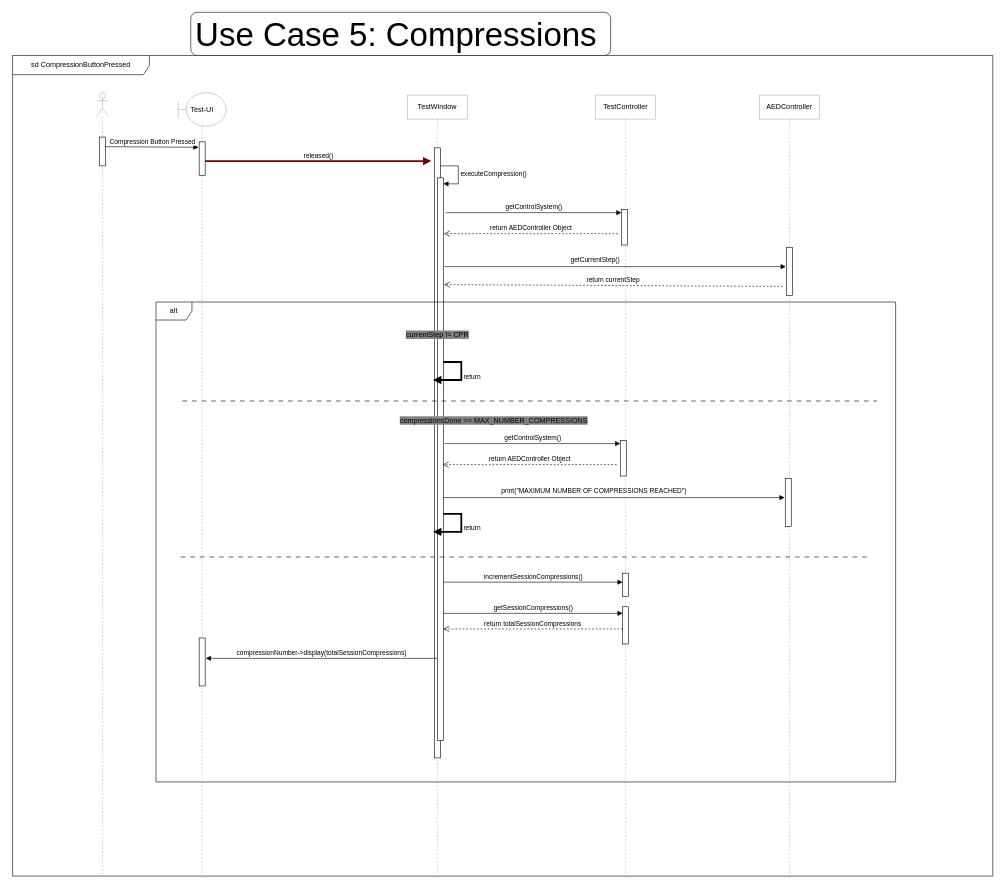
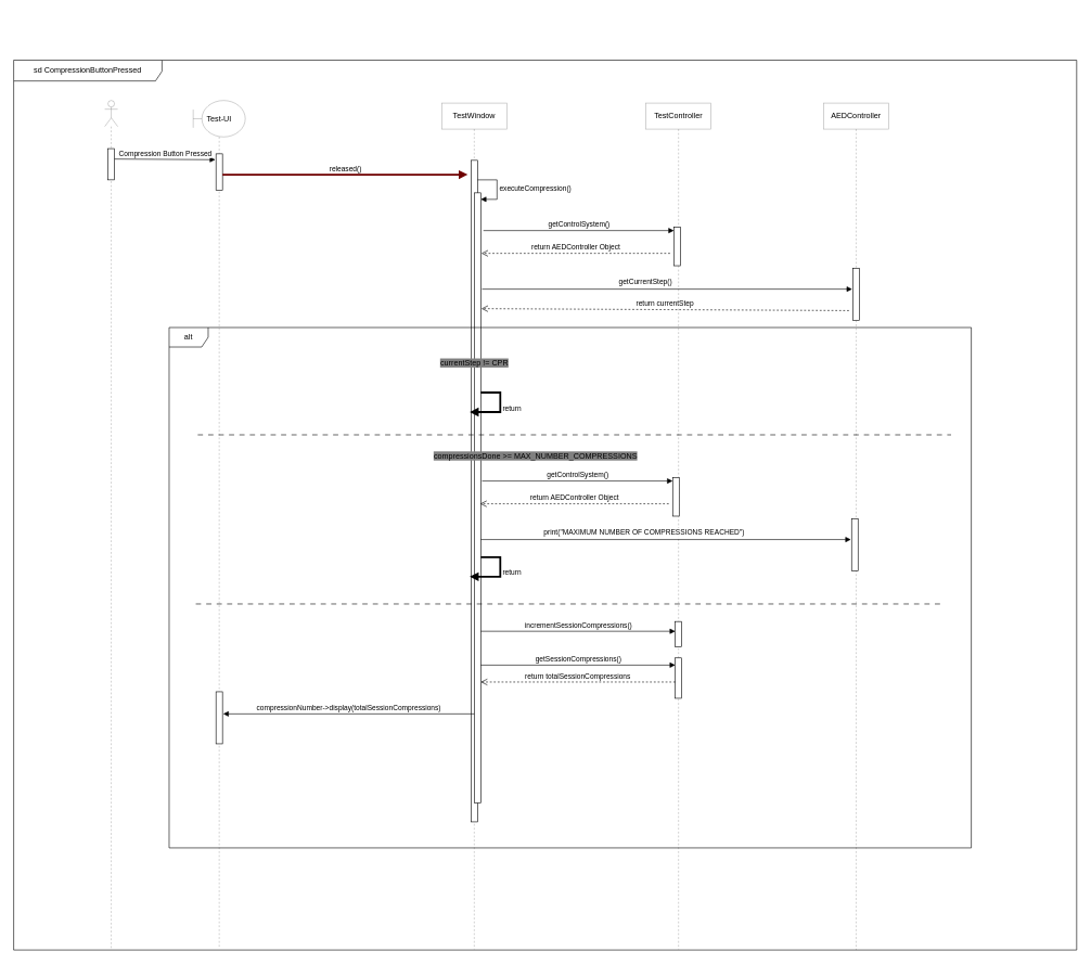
  <mxCell id="0" />
  <mxCell id="1" parent="0" />
  <mxCell id="2" value="" style="shape=umlLifeline;perimeter=lifelinePerimeter;whiteSpace=wrap;html=1;container=1;dropTarget=0;collapsible=0;recursiveResize=0;outlineConnect=0;portConstraint=eastwest;newEdgeStyle={&quot;curved&quot;:0,&quot;rounded&quot;:0};participant=umlActor;opacity=30;" vertex="1" parent="1"><mxGeometry x="160" y="154" width="20" height="1304" as="geometry" /></mxCell>
  <mxCell id="3" value="" style="html=1;points=[[0,0,0,0,5],[0,1,0,0,-5],[1,0,0,0,5],[1,1,0,0,-5]];perimeter=orthogonalPerimeter;outlineConnect=0;targetShapes=umlLifeline;portConstraint=eastwest;newEdgeStyle={&quot;curved&quot;:0,&quot;rounded&quot;:0};" vertex="1" parent="2"><mxGeometry x="5" y="74" width="10" height="48" as="geometry" /></mxCell>
  <mxCell id="4" value="TestWindow" style="shape=umlLifeline;perimeter=lifelinePerimeter;whiteSpace=wrap;html=1;container=1;dropTarget=0;collapsible=0;recursiveResize=0;outlineConnect=0;portConstraint=eastwest;newEdgeStyle={&quot;curved&quot;:0,&quot;rounded&quot;:0};opacity=30;" vertex="1" parent="1"><mxGeometry x="678" y="158" width="100" height="1301" as="geometry" /></mxCell>
  <mxCell id="5" value="" style="html=1;points=[[0,0,0,0,5],[0,1,0,0,-5],[1,0,0,0,5],[1,1,0,0,-5]];perimeter=orthogonalPerimeter;outlineConnect=0;targetShapes=umlLifeline;portConstraint=eastwest;newEdgeStyle={&quot;curved&quot;:0,&quot;rounded&quot;:0};" vertex="1" parent="4"><mxGeometry x="45" y="88" width="10" height="1017" as="geometry" /></mxCell>
  <mxCell id="6" value="" style="html=1;points=[[0,0,0,0,5],[0,1,0,0,-5],[1,0,0,0,5],[1,1,0,0,-5]];perimeter=orthogonalPerimeter;outlineConnect=0;targetShapes=umlLifeline;portConstraint=eastwest;newEdgeStyle={&quot;curved&quot;:0,&quot;rounded&quot;:0};" vertex="1" parent="4"><mxGeometry x="50" y="138" width="10" height="938" as="geometry" /></mxCell>
  <mxCell id="7" value="executeCompression()" style="html=1;align=left;spacingLeft=2;endArrow=block;rounded=0;edgeStyle=orthogonalEdgeStyle;curved=0;rounded=0;" edge="1" parent="4" target="6"><mxGeometry relative="1" as="geometry"><mxPoint x="55" y="118" as="sourcePoint" /><Array as="points"><mxPoint x="85" y="148" /></Array></mxGeometry></mxCell>
  <mxCell id="8" value="Test-UI" style="shape=umlLifeline;perimeter=lifelinePerimeter;whiteSpace=wrap;html=1;container=1;dropTarget=0;collapsible=0;recursiveResize=0;outlineConnect=0;portConstraint=eastwest;newEdgeStyle={&quot;curved&quot;:0,&quot;rounded&quot;:0};participant=umlBoundary;size=56;opacity=30;" vertex="1" parent="1"><mxGeometry x="296" y="154" width="80" height="1304" as="geometry" /></mxCell>
  <mxCell id="9" value="" style="html=1;points=[[0,0,0,0,5],[0,1,0,0,-5],[1,0,0,0,5],[1,1,0,0,-5]];perimeter=orthogonalPerimeter;outlineConnect=0;targetShapes=umlLifeline;portConstraint=eastwest;newEdgeStyle={&quot;curved&quot;:0,&quot;rounded&quot;:0};" vertex="1" parent="8"><mxGeometry x="35" y="82" width="10" height="56" as="geometry" /></mxCell>
  <mxCell id="10" value="" style="html=1;points=[[0,0,0,0,5],[0,1,0,0,-5],[1,0,0,0,5],[1,1,0,0,-5]];perimeter=orthogonalPerimeter;outlineConnect=0;targetShapes=umlLifeline;portConstraint=eastwest;newEdgeStyle={&quot;curved&quot;:0,&quot;rounded&quot;:0};" vertex="1" parent="8"><mxGeometry x="35" y="909" width="10" height="80" as="geometry" /></mxCell>
  <mxCell id="11" value="Compression Button Pressed" style="html=1;verticalAlign=bottom;endArrow=block;curved=0;rounded=0;" edge="1" parent="1"><mxGeometry width="80" relative="1" as="geometry"><mxPoint x="175" y="244" as="sourcePoint" /><mxPoint x="330" y="245" as="targetPoint" /></mxGeometry></mxCell>
  <mxCell id="12" value="released()" style="html=1;verticalAlign=bottom;endArrow=block;curved=0;rounded=0;fillColor=#a20025;strokeColor=#6F0000;strokeWidth=3;" edge="1" parent="1" source="9"><mxGeometry width="80" relative="1" as="geometry"><mxPoint x="545" y="265" as="sourcePoint" /><mxPoint x="718" y="268" as="targetPoint" /></mxGeometry></mxCell>
  <mxCell id="13" value="TestController" style="shape=umlLifeline;perimeter=lifelinePerimeter;whiteSpace=wrap;html=1;container=1;dropTarget=0;collapsible=0;recursiveResize=0;outlineConnect=0;portConstraint=eastwest;newEdgeStyle={&quot;curved&quot;:0,&quot;rounded&quot;:0};opacity=30;" vertex="1" parent="1"><mxGeometry x="992" y="158" width="100" height="1301" as="geometry" /></mxCell>
  <mxCell id="14" value="" style="html=1;points=[[0,0,0,0,5],[0,1,0,0,-5],[1,0,0,0,5],[1,1,0,0,-5]];perimeter=orthogonalPerimeter;outlineConnect=0;targetShapes=umlLifeline;portConstraint=eastwest;newEdgeStyle={&quot;curved&quot;:0,&quot;rounded&quot;:0};" vertex="1" parent="13"><mxGeometry x="43" y="191" width="10" height="59" as="geometry" /></mxCell>
  <mxCell id="15" value="AEDController" style="shape=umlLifeline;perimeter=lifelinePerimeter;whiteSpace=wrap;html=1;container=1;dropTarget=0;collapsible=0;recursiveResize=0;outlineConnect=0;portConstraint=eastwest;newEdgeStyle={&quot;curved&quot;:0,&quot;rounded&quot;:0};opacity=30;" vertex="1" parent="1"><mxGeometry x="1265" y="158" width="100" height="1302" as="geometry" /></mxCell>
  <mxCell id="16" value="" style="html=1;points=[[0,0,0,0,5],[0,1,0,0,-5],[1,0,0,0,5],[1,1,0,0,-5]];perimeter=orthogonalPerimeter;outlineConnect=0;targetShapes=umlLifeline;portConstraint=eastwest;newEdgeStyle={&quot;curved&quot;:0,&quot;rounded&quot;:0};" vertex="1" parent="15"><mxGeometry x="45" y="254" width="10" height="80" as="geometry" /></mxCell>
  <mxCell id="17" value="getControlSystem()" style="html=1;verticalAlign=bottom;endArrow=block;curved=0;rounded=0;entryX=0;entryY=0;entryDx=0;entryDy=5;" edge="1" parent="1" target="14"><mxGeometry relative="1" as="geometry"><mxPoint x="742" y="354" as="sourcePoint" /></mxGeometry></mxCell>
  <mxCell id="18" value="return AEDController Object" style="html=1;verticalAlign=bottom;endArrow=open;dashed=1;endSize=8;curved=0;rounded=0;" edge="1" parent="1"><mxGeometry relative="1" as="geometry"><mxPoint x="739" y="389" as="targetPoint" /><mxPoint x="1029" y="389" as="sourcePoint" /><Array as="points"><mxPoint x="976" y="389" /></Array></mxGeometry></mxCell>
  <mxCell id="19" value="getCurrentStep()" style="html=1;verticalAlign=bottom;endArrow=block;curved=0;rounded=0;" edge="1" parent="1"><mxGeometry x="-0.119" y="2" width="80" relative="1" as="geometry"><mxPoint x="740" y="444" as="sourcePoint" /><mxPoint x="1309" y="444" as="targetPoint" /><mxPoint as="offset" /></mxGeometry></mxCell>
  <mxCell id="20" value="return currentStep" style="html=1;verticalAlign=bottom;endArrow=open;dashed=1;endSize=8;curved=0;rounded=0;" edge="1" parent="1"><mxGeometry relative="1" as="geometry"><mxPoint x="1304" y="477" as="sourcePoint" /><mxPoint x="739" y="474" as="targetPoint" /></mxGeometry></mxCell>
  <mxCell id="21" value="alt" style="shape=umlFrame;whiteSpace=wrap;html=1;pointerEvents=0;" vertex="1" parent="1"><mxGeometry x="259" y="503" width="1233" height="800" as="geometry" /></mxCell>
  <mxCell id="22" value="&lt;span style=&quot;background-color: rgb(128, 128, 128);&quot;&gt;currentStep != CPR&lt;/span&gt;" style="text;html=1;align=center;verticalAlign=middle;resizable=0;points=[];autosize=1;strokeColor=none;fillColor=none;" vertex="1" parent="1"><mxGeometry x="667" y="545" width="122" height="26" as="geometry" /></mxCell>
  <mxCell id="23" value="return" style="html=1;align=left;spacingLeft=2;endArrow=block;rounded=0;edgeStyle=orthogonalEdgeStyle;curved=0;rounded=0;strokeWidth=3;" edge="1" parent="1"><mxGeometry relative="1" as="geometry"><mxPoint x="738" y="603" as="sourcePoint" /><Array as="points"><mxPoint x="768" y="603" /><mxPoint x="768" y="633" /></Array><mxPoint x="721" y="633" as="targetPoint" /></mxGeometry></mxCell>
  <mxCell id="24" value="&lt;span style=&quot;background-color: rgb(128, 128, 128);&quot;&gt;compressionsDone &amp;gt;= MAX_NUMBER_COMPRESSIONS&lt;/span&gt;" style="text;html=1;align=center;verticalAlign=middle;resizable=0;points=[];autosize=1;strokeColor=none;fillColor=none;" vertex="1" parent="1"><mxGeometry x="656" y="687.5" width="331" height="26" as="geometry" /></mxCell>
  <mxCell id="25" value="" style="html=1;points=[[0,0,0,0,5],[0,1,0,0,-5],[1,0,0,0,5],[1,1,0,0,-5]];perimeter=orthogonalPerimeter;outlineConnect=0;targetShapes=umlLifeline;portConstraint=eastwest;newEdgeStyle={&quot;curved&quot;:0,&quot;rounded&quot;:0};" vertex="1" parent="1"><mxGeometry x="1033" y="734" width="10" height="59" as="geometry" /></mxCell>
  <mxCell id="26" value="" style="html=1;points=[[0,0,0,0,5],[0,1,0,0,-5],[1,0,0,0,5],[1,1,0,0,-5]];perimeter=orthogonalPerimeter;outlineConnect=0;targetShapes=umlLifeline;portConstraint=eastwest;newEdgeStyle={&quot;curved&quot;:0,&quot;rounded&quot;:0};" vertex="1" parent="1"><mxGeometry x="1308" y="797" width="10" height="80" as="geometry" /></mxCell>
  <mxCell id="27" value="getControlSystem()" style="html=1;verticalAlign=bottom;endArrow=block;curved=0;rounded=0;entryX=0;entryY=0;entryDx=0;entryDy=5;" edge="1" parent="1" target="25"><mxGeometry relative="1" as="geometry"><mxPoint x="740" y="739" as="sourcePoint" /></mxGeometry></mxCell>
  <mxCell id="28" value="return AEDController Object" style="html=1;verticalAlign=bottom;endArrow=open;dashed=1;endSize=8;curved=0;rounded=0;" edge="1" parent="1"><mxGeometry relative="1" as="geometry"><mxPoint x="737" y="774" as="targetPoint" /><mxPoint x="1027" y="774" as="sourcePoint" /><Array as="points"><mxPoint x="974" y="774" /></Array></mxGeometry></mxCell>
  <mxCell id="29" value="print(&quot;MAXIMUM NUMBER OF COMPRESSIONS REACHED&quot;)" style="html=1;verticalAlign=bottom;endArrow=block;curved=0;rounded=0;" edge="1" parent="1"><mxGeometry x="-0.119" y="2" width="80" relative="1" as="geometry"><mxPoint x="738" y="829" as="sourcePoint" /><mxPoint x="1307" y="829" as="targetPoint" /><mxPoint as="offset" /></mxGeometry></mxCell>
  <mxCell id="30" value="return" style="html=1;align=left;spacingLeft=2;endArrow=block;rounded=0;edgeStyle=orthogonalEdgeStyle;curved=0;rounded=0;strokeWidth=3;" edge="1" parent="1"><mxGeometry relative="1" as="geometry"><mxPoint x="738" y="856.05" as="sourcePoint" /><Array as="points"><mxPoint x="768" y="856.05" /><mxPoint x="768" y="886.05" /></Array><mxPoint x="721" y="886.05" as="targetPoint" /></mxGeometry></mxCell>
  <mxCell id="31" value="" style="line;strokeWidth=1;fillColor=none;align=left;verticalAlign=middle;spacingTop=-1;spacingLeft=3;spacingRight=3;rotatable=0;labelPosition=right;points=[];portConstraint=eastwest;strokeColor=inherit;dashed=1;dashPattern=8 8;" vertex="1" parent="1"><mxGeometry x="303" y="664" width="1158" height="8" as="geometry" /></mxCell>
  <mxCell id="32" value="" style="line;strokeWidth=1;fillColor=none;align=left;verticalAlign=middle;spacingTop=-1;spacingLeft=3;spacingRight=3;rotatable=0;labelPosition=right;points=[];portConstraint=eastwest;strokeColor=inherit;dashed=1;dashPattern=8 8;" vertex="1" parent="1"><mxGeometry x="300" y="924" width="1145" height="8" as="geometry" /></mxCell>
  <mxCell id="33" value="" style="html=1;points=[[0,0,0,0,5],[0,1,0,0,-5],[1,0,0,0,5],[1,1,0,0,-5]];perimeter=orthogonalPerimeter;outlineConnect=0;targetShapes=umlLifeline;portConstraint=eastwest;newEdgeStyle={&quot;curved&quot;:0,&quot;rounded&quot;:0};" vertex="1" parent="1"><mxGeometry x="1037" y="955" width="10" height="39" as="geometry" /></mxCell>
  <mxCell id="34" value="incrementSessionCompressions()" style="html=1;verticalAlign=bottom;endArrow=block;curved=0;rounded=0;" edge="1" parent="1"><mxGeometry width="80" relative="1" as="geometry"><mxPoint x="738" y="970" as="sourcePoint" /><mxPoint x="1037" y="970" as="targetPoint" /></mxGeometry></mxCell>
  <mxCell id="35" value="" style="html=1;points=[[0,0,0,0,5],[0,1,0,0,-5],[1,0,0,0,5],[1,1,0,0,-5]];perimeter=orthogonalPerimeter;outlineConnect=0;targetShapes=umlLifeline;portConstraint=eastwest;newEdgeStyle={&quot;curved&quot;:0,&quot;rounded&quot;:0};" vertex="1" parent="1"><mxGeometry x="1037" y="1011" width="10" height="62" as="geometry" /></mxCell>
  <mxCell id="36" value="getSessionCompressions()" style="html=1;verticalAlign=bottom;endArrow=block;curved=0;rounded=0;" edge="1" parent="1"><mxGeometry width="80" relative="1" as="geometry"><mxPoint x="738" y="1022" as="sourcePoint" /><mxPoint x="1037" y="1022" as="targetPoint" /></mxGeometry></mxCell>
  <mxCell id="37" value="return totalSessionCompressions" style="html=1;verticalAlign=bottom;endArrow=open;dashed=1;endSize=8;curved=0;rounded=0;" edge="1" parent="1"><mxGeometry relative="1" as="geometry"><mxPoint x="1037" y="1048" as="sourcePoint" /><mxPoint x="738" y="1048" as="targetPoint" /></mxGeometry></mxCell>
  <mxCell id="38" value="compressionNumber-&amp;gt;display(totalSessionCompressions)" style="html=1;verticalAlign=bottom;endArrow=block;curved=0;rounded=0;" edge="1" parent="1"><mxGeometry width="80" relative="1" as="geometry"><mxPoint x="728" y="1097" as="sourcePoint" /><mxPoint x="342" y="1097" as="targetPoint" /></mxGeometry></mxCell>
  <mxCell id="39" value="sd CompressionButtonPressed" style="shape=umlFrame;whiteSpace=wrap;html=1;pointerEvents=0;width=228;height=32;" vertex="1" parent="1"><mxGeometry x="20" y="92" width="1634" height="1368" as="geometry" /></mxCell>
- <mxCell id="40" value="&lt;font style=&quot;font-size: 55px;&quot;&gt;Use Case 5: Compressions&amp;nbsp;&lt;/font&gt;" style="rounded=1;whiteSpace=wrap;html=1;" vertex="1" parent="1"><mxGeometry x="317" y="20" width="700" height="72" as="geometry" /></mxCell>
